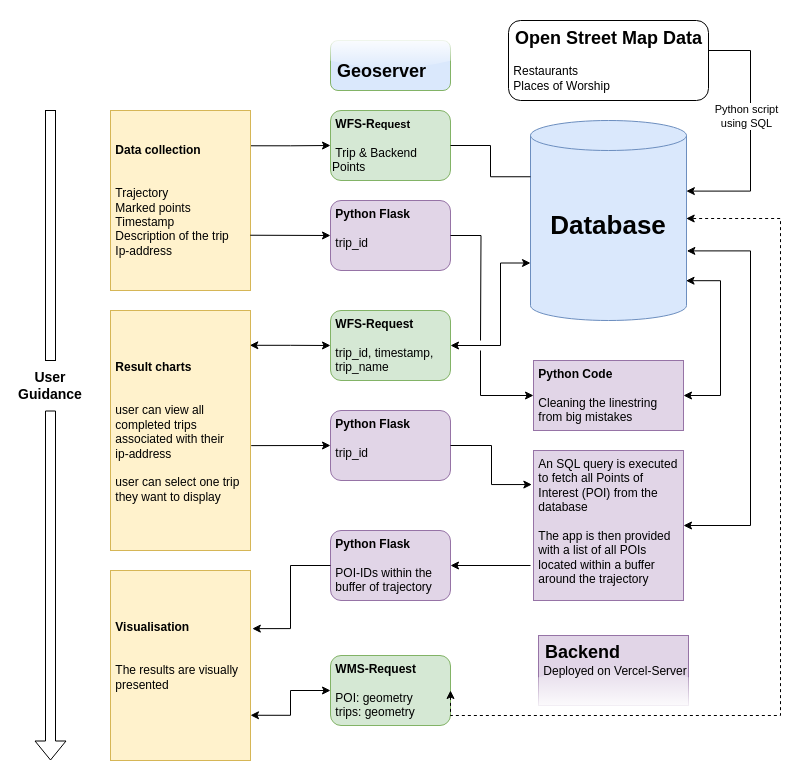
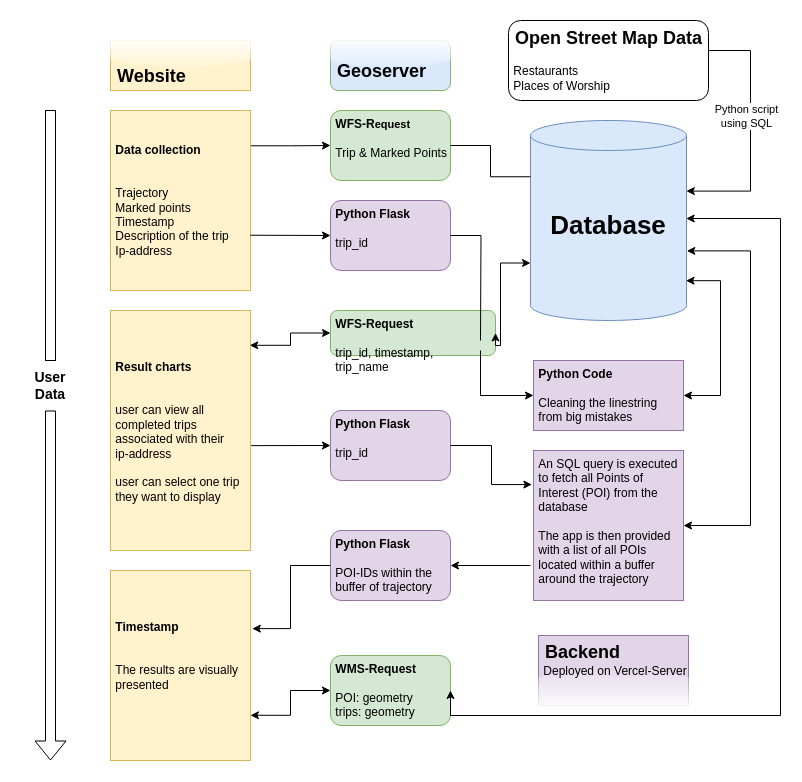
  <mxCell id="0" />
  <mxCell id="1" parent="0" />
  <mxCell id="2" value="&lt;div style=&quot;&quot;&gt;&lt;b style=&quot;background-color: initial;&quot;&gt;&lt;font style=&quot;font-size: 18px;&quot;&gt;&lt;br&gt;&lt;/font&gt;&lt;/b&gt;&lt;/div&gt;&lt;div style=&quot;&quot;&gt;&lt;b style=&quot;background-color: initial;&quot;&gt;&lt;font style=&quot;font-size: 26px;&quot;&gt;&lt;br&gt;&lt;/font&gt;&lt;/b&gt;&lt;/div&gt;&lt;div style=&quot;&quot;&gt;&lt;b style=&quot;background-color: initial;&quot;&gt;&lt;font style=&quot;font-size: 26px;&quot;&gt;Database&lt;/font&gt;&lt;/b&gt;&lt;br&gt;&lt;/div&gt;" style="shape=cylinder3;whiteSpace=wrap;html=1;boundedLbl=1;backgroundOutline=1;size=15;align=center;verticalAlign=top;fillColor=#dae8fc;strokeColor=#6c8ebf;" parent="1" vertex="1"><mxGeometry x="530" y="120" width="156" height="200" as="geometry" /></mxCell>
  <mxCell id="3" style="edgeStyle=orthogonalEdgeStyle;rounded=0;orthogonalLoop=1;jettySize=auto;html=1;exitX=0.999;exitY=0.196;exitDx=0;exitDy=0;exitPerimeter=0;" parent="1" source="4" target="9" edge="1"><mxGeometry relative="1" as="geometry"><Array as="points" /></mxGeometry></mxCell>
  <mxCell id="4" value="&lt;div&gt;&lt;span style=&quot;border-color: var(--border-color);&quot;&gt;&lt;b&gt;&amp;nbsp;Data collection&lt;/b&gt;&lt;/span&gt;&lt;/div&gt;&lt;div&gt;&lt;br&gt;&lt;/div&gt;&lt;div&gt;&lt;br&gt;&lt;/div&gt;&lt;div&gt;&lt;span style=&quot;border-color: var(--border-color);&quot;&gt;&lt;span style=&quot;background-color: initial;&quot;&gt;&amp;nbsp;Trajectory&lt;/span&gt;&lt;/span&gt;&lt;/div&gt;&lt;div&gt;&lt;span style=&quot;border-color: var(--border-color);&quot;&gt;&lt;span style=&quot;background-color: initial;&quot;&gt;&amp;nbsp;Marked points&lt;/span&gt;&lt;/span&gt;&lt;/div&gt;&lt;div&gt;&lt;span style=&quot;border-color: var(--border-color);&quot;&gt;&lt;span style=&quot;background-color: initial;&quot;&gt;&amp;nbsp;Timestamp&lt;/span&gt;&lt;/span&gt;&lt;/div&gt;&lt;div&gt;&lt;span style=&quot;border-color: var(--border-color);&quot;&gt;&lt;span style=&quot;background-color: initial;&quot;&gt;&amp;nbsp;Description of the trip&lt;/span&gt;&lt;/span&gt;&lt;/div&gt;&lt;div&gt;&lt;span style=&quot;border-color: var(--border-color);&quot;&gt;&lt;span style=&quot;background-color: initial;&quot;&gt;&amp;nbsp;Ip-address&lt;br&gt;&lt;/span&gt;&lt;/span&gt;&lt;/div&gt;&lt;div&gt;&lt;span style=&quot;border-color: var(--border-color);&quot;&gt;&lt;span style=&quot;background-color: initial;&quot;&gt;&lt;/span&gt;&lt;/span&gt;&lt;/div&gt;" style="rounded=0;whiteSpace=wrap;html=1;fillColor=#fff2cc;strokeColor=#d6b656;align=left;" parent="1" vertex="1"><mxGeometry x="110" y="110" width="140" height="180" as="geometry" /></mxCell>
  <mxCell id="5" value="&lt;font style=&quot;&quot;&gt;&lt;font style=&quot;font-size: 18px;&quot;&gt;&lt;b style=&quot;&quot;&gt;&amp;nbsp;Open Street Map Data&lt;/b&gt;&lt;br&gt;&lt;/font&gt;&lt;/font&gt;&lt;div&gt;&lt;font style=&quot;&quot;&gt;&lt;br&gt;&lt;/font&gt;&lt;/div&gt;&lt;div&gt;&lt;font style=&quot;&quot;&gt;&amp;nbsp;Restaurants&lt;/font&gt;&lt;/div&gt;&lt;font style=&quot;&quot;&gt;&amp;nbsp;Places of Worship&lt;br&gt;&lt;/font&gt;" style="rounded=1;whiteSpace=wrap;html=1;align=left;" parent="1" vertex="1"><mxGeometry x="508" y="20" width="200" height="80" as="geometry" /></mxCell>
  <mxCell id="6" value="&lt;div&gt;&lt;b&gt;&lt;br&gt;&lt;/b&gt;&lt;/div&gt;&lt;div&gt;&lt;b&gt;&lt;br&gt;&lt;/b&gt;&lt;/div&gt;&lt;div&gt;&lt;b&gt;&lt;br&gt;&lt;/b&gt;&lt;/div&gt;&lt;div&gt;&lt;b&gt;&amp;nbsp;Result charts&lt;/b&gt;&lt;/div&gt;&lt;br&gt;&lt;br&gt;&lt;div&gt;&lt;span style=&quot;border-color: var(--border-color);&quot;&gt;&lt;font style=&quot;font-size: 12px;&quot;&gt;&amp;nbsp;user can view all&lt;br&gt;&amp;nbsp;completed trips&lt;br&gt;&amp;nbsp;associated with their &lt;br&gt;&amp;nbsp;ip-address&lt;/font&gt;&lt;/span&gt;&lt;/div&gt;&lt;div&gt;&lt;span style=&quot;border-color: var(--border-color);&quot;&gt;&lt;font style=&quot;font-size: 12px;&quot;&gt;&lt;br&gt;&lt;/font&gt;&lt;/span&gt;&lt;/div&gt;&lt;div&gt;&lt;span style=&quot;border-color: var(--border-color);&quot;&gt;&lt;font style=&quot;font-size: 12px;&quot;&gt;&amp;nbsp;user can select one trip&lt;br&gt;&amp;nbsp;they want to display&lt;br&gt;&lt;/font&gt;&lt;/span&gt;&lt;/div&gt;&lt;div&gt;&lt;span style=&quot;border-color: var(--border-color);&quot;&gt;&lt;/span&gt;&lt;/div&gt;" style="rounded=0;whiteSpace=wrap;html=1;verticalAlign=top;align=left;fillColor=#fff2cc;strokeColor=#d6b656;" parent="1" vertex="1"><mxGeometry x="110" y="310" width="140" height="240" as="geometry" /></mxCell>
  <mxCell id="7" value="" style="endArrow=classic;html=1;rounded=0;exitX=1;exitY=0.5;exitDx=0;exitDy=0;entryX=0.999;entryY=0.353;entryDx=0;entryDy=0;entryPerimeter=0;edgeStyle=orthogonalEdgeStyle;" parent="1" source="5" target="2" edge="1"><mxGeometry width="50" height="50" relative="1" as="geometry"><mxPoint x="620" y="110" as="sourcePoint" /><mxPoint x="670" y="60" as="targetPoint" /><Array as="points"><mxPoint x="750" y="50" /><mxPoint x="750" y="191" /><mxPoint x="686" y="191" /></Array></mxGeometry></mxCell>
  <mxCell id="8" value="Python script&lt;br style=&quot;border-color: var(--border-color);&quot;&gt;using SQL" style="edgeLabel;html=1;align=center;verticalAlign=middle;resizable=0;points=[];" parent="7" vertex="1" connectable="0"><mxGeometry x="-0.648" y="-1" relative="1" as="geometry"><mxPoint x="2" y="64" as="offset" /></mxGeometry></mxCell>
- <mxCell id="9" value="&lt;div&gt;&lt;b&gt;&amp;nbsp;WFS-R&lt;/b&gt;&lt;span style=&quot;font-weight: bold; font-size: 11px; text-align: center;&quot;&gt;equest&lt;/span&gt;&lt;/div&gt;&lt;div&gt;&lt;span style=&quot;font-weight: bold; font-size: 11px; text-align: center;&quot;&gt;&lt;/span&gt;&lt;/div&gt;&lt;div&gt;&lt;br&gt;&lt;/div&gt;&lt;div&gt;&amp;nbsp;Trip &amp;amp; Backend Points&lt;/div&gt;" style="rounded=1;whiteSpace=wrap;html=1;align=left;verticalAlign=top;fillColor=#d5e8d4;strokeColor=#82b366;shadow=0;" parent="1" vertex="1"><mxGeometry x="330" y="110" width="120" height="70" as="geometry" /></mxCell>
+ <mxCell id="9" value="&lt;div&gt;&lt;b&gt;&amp;nbsp;WFS-R&lt;/b&gt;&lt;span style=&quot;font-weight: bold; font-size: 11px; text-align: center;&quot;&gt;equest&lt;/span&gt;&lt;/div&gt;&lt;div&gt;&lt;span style=&quot;font-weight: bold; font-size: 11px; text-align: center;&quot;&gt;&lt;/span&gt;&lt;/div&gt;&lt;div&gt;&lt;br&gt;&lt;/div&gt;&lt;div&gt;&amp;nbsp;Trip &amp;amp; Marked Points&lt;/div&gt;" style="rounded=1;whiteSpace=wrap;html=1;align=left;verticalAlign=top;fillColor=#d5e8d4;strokeColor=#82b366;shadow=0;" parent="1" vertex="1"><mxGeometry x="330" y="110" width="120" height="70" as="geometry" /></mxCell>
  <mxCell id="10" value="&lt;div&gt;&lt;span style=&quot;background-color: initial;&quot;&gt;&amp;nbsp;An SQL query is executed&lt;/span&gt;&lt;br&gt;&lt;/div&gt;&lt;div&gt;&amp;nbsp;to fetch all Points of&lt;br&gt;&amp;nbsp;Interest (POI) from the&lt;br&gt;&amp;nbsp;database&lt;/div&gt;&lt;div&gt;&amp;nbsp;&lt;/div&gt;&lt;div&gt;&amp;nbsp;The app is then provided&lt;br&gt;&amp;nbsp;with a list of all POIs&lt;br&gt;&amp;nbsp;located within a buffer&lt;br&gt;&amp;nbsp;around the trajectory&lt;/div&gt;" style="rounded=0;whiteSpace=wrap;html=1;verticalAlign=top;align=left;fillColor=#e1d5e7;strokeColor=#9673a6;" parent="1" vertex="1"><mxGeometry x="533" y="450" width="150" height="150" as="geometry" /></mxCell>
- <mxCell id="11" value="&lt;div&gt;&lt;b&gt;&lt;br&gt;&lt;/b&gt;&lt;/div&gt;&lt;div&gt;&lt;b&gt;&lt;br&gt;&lt;/b&gt;&lt;/div&gt;&lt;div&gt;&lt;b&gt;&lt;br&gt;&lt;/b&gt;&lt;/div&gt;&lt;div&gt;&lt;b&gt;&amp;nbsp;Visualisation&lt;/b&gt;&lt;/div&gt;&lt;div&gt;&lt;b&gt;&lt;br&gt;&lt;/b&gt;&lt;/div&gt;&lt;div&gt;&lt;b&gt;&lt;br&gt;&lt;/b&gt;&lt;/div&gt;&amp;nbsp;The results are visually&lt;br&gt;&amp;nbsp;presented&lt;font size=&quot;1&quot;&gt; &lt;br&gt;&lt;/font&gt;" style="rounded=0;whiteSpace=wrap;html=1;verticalAlign=top;align=left;fillColor=#fff2cc;strokeColor=#d6b656;" parent="1" vertex="1"><mxGeometry x="110" y="570" width="140" height="190" as="geometry" /></mxCell>
- <mxCell id="12" value="&lt;b&gt;&amp;nbsp;WFS-Request&lt;br&gt;&lt;/b&gt;&lt;div&gt;&lt;br&gt;&lt;/div&gt;&lt;div&gt;&amp;nbsp;trip_id, timestamp, &lt;br&gt;&amp;nbsp;trip_name&lt;/div&gt;" style="rounded=1;whiteSpace=wrap;html=1;verticalAlign=top;align=left;fillColor=#d5e8d4;strokeColor=#82b366;shadow=0;" parent="1" vertex="1"><mxGeometry x="330" y="310" width="120" height="70" as="geometry" /></mxCell>
+ <mxCell id="11" value="&lt;div&gt;&lt;b&gt;&lt;br&gt;&lt;/b&gt;&lt;/div&gt;&lt;div&gt;&lt;b&gt;&lt;br&gt;&lt;/b&gt;&lt;/div&gt;&lt;div&gt;&lt;b&gt;&lt;br&gt;&lt;/b&gt;&lt;/div&gt;&lt;div&gt;&lt;b&gt;&amp;nbsp;Timestamp&lt;/b&gt;&lt;/div&gt;&lt;div&gt;&lt;b&gt;&lt;br&gt;&lt;/b&gt;&lt;/div&gt;&lt;div&gt;&lt;b&gt;&lt;br&gt;&lt;/b&gt;&lt;/div&gt;&amp;nbsp;The results are visually&lt;br&gt;&amp;nbsp;presented&lt;font size=&quot;1&quot;&gt; &lt;br&gt;&lt;/font&gt;" style="rounded=0;whiteSpace=wrap;html=1;verticalAlign=top;align=left;fillColor=#fff2cc;strokeColor=#d6b656;" parent="1" vertex="1"><mxGeometry x="110" y="570" width="140" height="190" as="geometry" /></mxCell>
+ <mxCell id="12" value="&lt;b&gt;&amp;nbsp;WFS-Request&lt;br&gt;&lt;/b&gt;&lt;div&gt;&lt;br&gt;&lt;/div&gt;&lt;div&gt;&amp;nbsp;trip_id, timestamp, &lt;br&gt;&amp;nbsp;trip_name&lt;/div&gt;" style="rounded=1;whiteSpace=wrap;html=1;verticalAlign=top;align=left;fillColor=#d5e8d4;strokeColor=#82b366;shadow=0;" parent="1" vertex="1"><mxGeometry x="330" y="310" width="165" height="45" as="geometry" /></mxCell>
  <mxCell id="13" value="&amp;nbsp;&lt;b&gt;Python Flask&lt;/b&gt;&lt;br&gt;&lt;div&gt;&lt;br&gt;&lt;/div&gt;&lt;div&gt;&amp;nbsp;trip_id&lt;/div&gt;" style="rounded=1;whiteSpace=wrap;html=1;align=left;verticalAlign=top;fillColor=#e1d5e7;strokeColor=#9673a6;shadow=0;" parent="1" vertex="1"><mxGeometry x="330" y="410" width="120" height="70" as="geometry" /></mxCell>
  <mxCell id="14" value="" style="endArrow=classic;html=1;rounded=0;exitX=1;exitY=0.5;exitDx=0;exitDy=0;entryX=-0.011;entryY=0.227;entryDx=0;entryDy=0;entryPerimeter=0;edgeStyle=elbowEdgeStyle;" parent="1" source="13" target="10" edge="1"><mxGeometry width="50" height="50" relative="1" as="geometry"><mxPoint x="80" y="760" as="sourcePoint" /><mxPoint x="346" y="691" as="targetPoint" /></mxGeometry></mxCell>
  <mxCell id="15" value="&lt;b&gt;&amp;nbsp;Python Flask&lt;/b&gt;&lt;br&gt;&lt;div&gt;&lt;br&gt;&lt;/div&gt;&lt;div&gt;&amp;nbsp;POI-IDs within the&lt;br&gt;&amp;nbsp;buffer of trajectory&lt;/div&gt;" style="rounded=1;whiteSpace=wrap;html=1;align=left;verticalAlign=top;fillColor=#e1d5e7;strokeColor=#9673a6;shadow=0;" parent="1" vertex="1"><mxGeometry x="330" y="530" width="120" height="70" as="geometry" /></mxCell>
  <mxCell id="16" value="" style="endArrow=classic;html=1;rounded=0;entryX=1;entryY=0.5;entryDx=0;entryDy=0;" parent="1" target="15" edge="1"><mxGeometry width="50" height="50" relative="1" as="geometry"><mxPoint x="530" y="565" as="sourcePoint" /><mxPoint x="540" y="680" as="targetPoint" /></mxGeometry></mxCell>
  <mxCell id="17" value="&lt;b&gt;&amp;nbsp;WMS-Request&lt;br&gt;&lt;/b&gt;&lt;div&gt;&lt;br&gt;&lt;/div&gt;&lt;div&gt;&amp;nbsp;POI: geometry&lt;br&gt;&amp;nbsp;trips: geometry&lt;/div&gt;" style="rounded=1;whiteSpace=wrap;html=1;verticalAlign=top;align=left;fillColor=#d5e8d4;strokeColor=#82b366;shadow=0;" parent="1" vertex="1"><mxGeometry x="330" y="655" width="120" height="70" as="geometry" /></mxCell>
  <mxCell id="18" value="" style="endArrow=none;html=1;rounded=0;exitX=1;exitY=0.5;exitDx=0;exitDy=0;entryX=0;entryY=0;entryDx=0;entryDy=56.25;entryPerimeter=0;edgeStyle=elbowEdgeStyle;" parent="1" source="9" target="2" edge="1"><mxGeometry width="50" height="50" relative="1" as="geometry"><mxPoint x="420" y="300" as="sourcePoint" /><mxPoint x="470" y="250" as="targetPoint" /></mxGeometry></mxCell>
  <mxCell id="19" value="" style="endArrow=classic;startArrow=classic;html=1;rounded=0;exitX=0.995;exitY=0.145;exitDx=0;exitDy=0;entryX=0;entryY=0.5;entryDx=0;entryDy=0;edgeStyle=orthogonalEdgeStyle;exitPerimeter=0;" parent="1" source="6" target="12" edge="1"><mxGeometry width="50" height="50" relative="1" as="geometry"><mxPoint x="250" y="400" as="sourcePoint" /><mxPoint x="300" y="390" as="targetPoint" /></mxGeometry></mxCell>
  <mxCell id="20" value="" style="endArrow=classic;startArrow=classic;html=1;rounded=0;exitX=1;exitY=0.5;exitDx=0;exitDy=0;entryX=0;entryY=0;entryDx=0;entryDy=142.5;entryPerimeter=0;edgeStyle=orthogonalEdgeStyle;" parent="1" source="12" target="2" edge="1"><mxGeometry width="50" height="50" relative="1" as="geometry"><mxPoint x="440" y="410" as="sourcePoint" /><mxPoint x="490" y="360" as="targetPoint" /><Array as="points"><mxPoint x="500" y="345" /><mxPoint x="500" y="263" /></Array></mxGeometry></mxCell>
  <mxCell id="21" value="" style="endArrow=classic;html=1;rounded=0;exitX=1.005;exitY=0.563;exitDx=0;exitDy=0;entryX=0;entryY=0.5;entryDx=0;entryDy=0;exitPerimeter=0;" parent="1" source="6" target="13" edge="1"><mxGeometry width="50" height="50" relative="1" as="geometry"><mxPoint x="360" y="550" as="sourcePoint" /><mxPoint x="410" y="500" as="targetPoint" /></mxGeometry></mxCell>
  <mxCell id="22" value="" style="endArrow=classic;html=1;rounded=0;entryX=1.013;entryY=0.306;entryDx=0;entryDy=0;entryPerimeter=0;exitX=0;exitY=0.5;exitDx=0;exitDy=0;edgeStyle=orthogonalEdgeStyle;" parent="1" source="15" target="11" edge="1"><mxGeometry width="50" height="50" relative="1" as="geometry"><mxPoint x="330" y="570" as="sourcePoint" /><mxPoint x="380" y="520" as="targetPoint" /></mxGeometry></mxCell>
  <mxCell id="23" value="" style="endArrow=classic;startArrow=classic;html=1;rounded=0;exitX=1;exitY=0.762;exitDx=0;exitDy=0;entryX=0;entryY=0.5;entryDx=0;entryDy=0;edgeStyle=orthogonalEdgeStyle;exitPerimeter=0;" parent="1" source="11" target="17" edge="1"><mxGeometry width="50" height="50" relative="1" as="geometry"><mxPoint x="330" y="640" as="sourcePoint" /><mxPoint x="380" y="590" as="targetPoint" /></mxGeometry></mxCell>
- <mxCell id="24" value="" style="endArrow=classic;startArrow=classic;html=1;rounded=0;entryX=0.998;entryY=0.49;entryDx=0;entryDy=0;entryPerimeter=0;edgeStyle=orthogonalEdgeStyle;exitX=1;exitY=0.5;exitDx=0;exitDy=0;dashed=1;" parent="1" source="17" target="2" edge="1"><mxGeometry width="50" height="50" relative="1" as="geometry"><mxPoint x="470" y="715" as="sourcePoint" /><mxPoint x="706" y="240" as="targetPoint" /><Array as="points"><mxPoint x="780" y="715" /><mxPoint x="780" y="218" /></Array></mxGeometry></mxCell>
+ <mxCell id="24" value="" style="endArrow=classic;startArrow=classic;html=1;rounded=0;entryX=0.998;entryY=0.49;entryDx=0;entryDy=0;entryPerimeter=0;edgeStyle=orthogonalEdgeStyle;exitX=1;exitY=0.5;exitDx=0;exitDy=0;" parent="1" source="17" target="2" edge="1"><mxGeometry width="50" height="50" relative="1" as="geometry"><mxPoint x="470" y="715" as="sourcePoint" /><mxPoint x="706" y="240" as="targetPoint" /><Array as="points"><mxPoint x="780" y="715" /><mxPoint x="780" y="218" /></Array></mxGeometry></mxCell>
  <mxCell id="25" value="" style="endArrow=classic;startArrow=classic;html=1;rounded=0;exitX=1;exitY=0.5;exitDx=0;exitDy=0;entryX=1.002;entryY=0.652;entryDx=0;entryDy=0;entryPerimeter=0;edgeStyle=elbowEdgeStyle;" parent="1" source="10" target="2" edge="1"><mxGeometry width="50" height="50" relative="1" as="geometry"><mxPoint x="550" y="380" as="sourcePoint" /><mxPoint x="600" y="330" as="targetPoint" /><Array as="points"><mxPoint x="750" y="370" /></Array></mxGeometry></mxCell>
+ <mxCell id="26" value="&lt;span style=&quot;border-color: var(--border-color);&quot;&gt;&lt;span style=&quot;background-color: initial;&quot;&gt;&lt;b&gt;&lt;font style=&quot;font-size: 18px;&quot;&gt;&lt;br&gt;&amp;nbsp;Website&lt;/font&gt;&lt;/b&gt;&lt;br&gt;&lt;/span&gt;&lt;/span&gt;" style="rounded=0;whiteSpace=wrap;html=1;fillColor=#fff2cc;strokeColor=#d6b656;align=left;glass=1;shadow=0;" parent="1" vertex="1"><mxGeometry x="110" y="40" width="140" height="50" as="geometry" /></mxCell>
  <mxCell id="27" value="&lt;b&gt;&lt;font style=&quot;font-size: 18px;&quot;&gt;&amp;nbsp;Backend&lt;/font&gt;&lt;/b&gt;&lt;br&gt;&amp;nbsp;Deployed on Vercel-Server" style="rounded=0;whiteSpace=wrap;html=1;verticalAlign=top;align=left;fillColor=#e1d5e7;strokeColor=#9673a6;glass=1;direction=west;" parent="1" vertex="1"><mxGeometry x="538" y="635" width="150" height="70" as="geometry" /></mxCell>
  <mxCell id="28" value="&lt;b&gt;&lt;font style=&quot;&quot;&gt;&lt;br&gt;&lt;span style=&quot;font-size: 18px;&quot;&gt;&amp;nbsp;Geoserver&lt;/span&gt;&lt;/font&gt;&lt;/b&gt;" style="rounded=1;whiteSpace=wrap;html=1;align=left;verticalAlign=top;fillColor=#dae8fc;strokeColor=#82b366;shadow=0;glass=1;" parent="1" vertex="1"><mxGeometry x="330" y="40" width="120" height="50" as="geometry" /></mxCell>
  <mxCell id="29" value="&amp;nbsp;&lt;b&gt;Python Flask&lt;/b&gt;&lt;br&gt;&lt;div&gt;&lt;br&gt;&lt;/div&gt;&lt;div&gt;&amp;nbsp;trip_id&lt;/div&gt;" style="rounded=1;whiteSpace=wrap;html=1;align=left;verticalAlign=top;fillColor=#e1d5e7;strokeColor=#9673a6;shadow=0;" vertex="1" parent="1"><mxGeometry x="330" y="200" width="120" height="70" as="geometry" /></mxCell>
  <mxCell id="30" value="&lt;div&gt;&lt;b style=&quot;background-color: initial;&quot;&gt;&amp;nbsp;Python Code&lt;/b&gt;&lt;br&gt;&lt;/div&gt;&lt;div&gt;&lt;br&gt;&lt;/div&gt;&lt;div&gt;&amp;nbsp;Cleaning the linestring&amp;nbsp; &amp;nbsp;from big mistakes&lt;/div&gt;" style="rounded=0;whiteSpace=wrap;html=1;verticalAlign=top;align=left;fillColor=#e1d5e7;strokeColor=#9673a6;" vertex="1" parent="1"><mxGeometry x="533" y="360" width="150" height="70" as="geometry" /></mxCell>
  <mxCell id="31" value="" style="endArrow=classic;html=1;rounded=0;exitX=0.998;exitY=0.693;exitDx=0;exitDy=0;exitPerimeter=0;entryX=0;entryY=0.5;entryDx=0;entryDy=0;" edge="1" parent="1" source="4" target="29"><mxGeometry width="50" height="50" relative="1" as="geometry"><mxPoint x="360" y="260" as="sourcePoint" /><mxPoint x="410" y="210" as="targetPoint" /></mxGeometry></mxCell>
  <mxCell id="32" value="" style="endArrow=none;html=1;rounded=0;exitX=1;exitY=0.5;exitDx=0;exitDy=0;edgeStyle=orthogonalEdgeStyle;" edge="1" parent="1" source="29"><mxGeometry width="50" height="50" relative="1" as="geometry"><mxPoint x="520" y="360" as="sourcePoint" /><mxPoint x="480" y="340" as="targetPoint" /></mxGeometry></mxCell>
  <mxCell id="33" value="" style="endArrow=classic;html=1;rounded=0;entryX=0;entryY=0.5;entryDx=0;entryDy=0;edgeStyle=elbowEdgeStyle;" edge="1" parent="1" target="30"><mxGeometry width="50" height="50" relative="1" as="geometry"><mxPoint x="480" y="350" as="sourcePoint" /><mxPoint x="540" y="370" as="targetPoint" /><Array as="points"><mxPoint x="480" y="370" /></Array></mxGeometry></mxCell>
  <mxCell id="34" value="" style="endArrow=classic;startArrow=classic;html=1;rounded=0;exitX=1;exitY=0.5;exitDx=0;exitDy=0;entryX=0.997;entryY=0.801;entryDx=0;entryDy=0;entryPerimeter=0;edgeStyle=elbowEdgeStyle;" edge="1" parent="1" source="30" target="2"><mxGeometry width="50" height="50" relative="1" as="geometry"><mxPoint x="540" y="460" as="sourcePoint" /><mxPoint x="710" y="300" as="targetPoint" /><Array as="points"><mxPoint x="720" y="330" /></Array></mxGeometry></mxCell>
  <mxCell id="35" value="" style="shape=flexArrow;endArrow=classic;html=1;rounded=0;" edge="1" parent="1"><mxGeometry width="50" height="50" relative="1" as="geometry"><mxPoint x="50" y="410" as="sourcePoint" /><mxPoint x="50" y="760" as="targetPoint" /></mxGeometry></mxCell>
- <mxCell id="36" value="&lt;font style=&quot;font-size: 14px;&quot;&gt;&lt;b&gt;User&lt;br&gt;Guidance&lt;/b&gt;&lt;/font&gt;" style="text;html=1;strokeColor=none;fillColor=none;align=center;verticalAlign=middle;whiteSpace=wrap;rounded=0;" vertex="1" parent="1"><mxGeometry x="20" y="370" width="60" height="30" as="geometry" /></mxCell>
+ <mxCell id="36" value="&lt;font style=&quot;font-size: 14px;&quot;&gt;&lt;b&gt;User&lt;br&gt;Data&lt;/b&gt;&lt;/font&gt;" style="text;html=1;strokeColor=none;fillColor=none;align=center;verticalAlign=middle;whiteSpace=wrap;rounded=0;" vertex="1" parent="1"><mxGeometry x="20" y="370" width="60" height="30" as="geometry" /></mxCell>
  <mxCell id="37" value="" style="rounded=0;whiteSpace=wrap;html=1;" vertex="1" parent="1"><mxGeometry x="45" y="110" width="10" height="250" as="geometry" /></mxCell>
